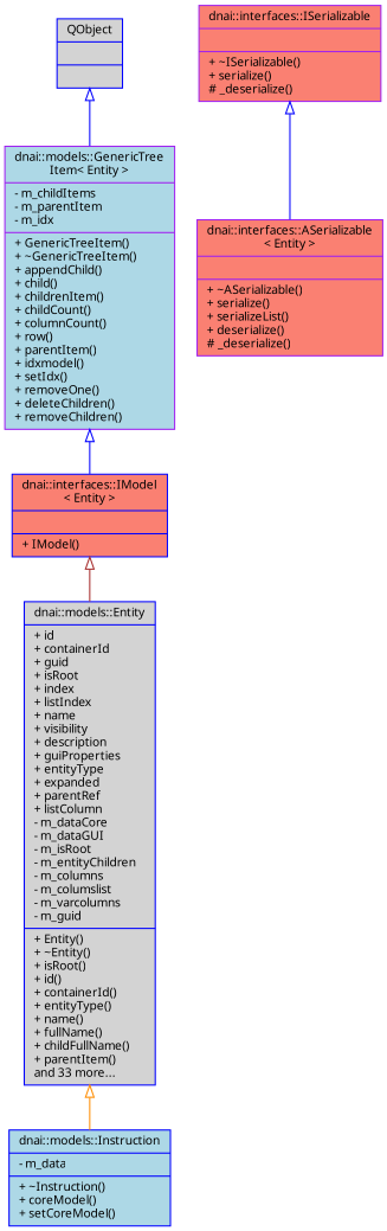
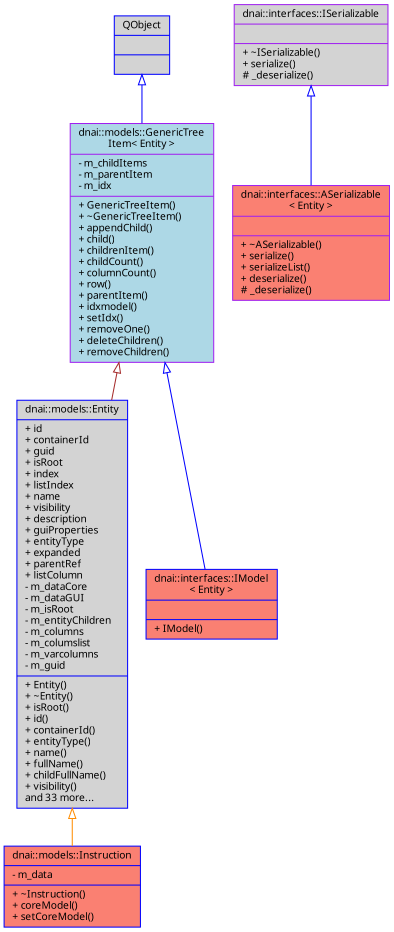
  digraph {
    fontname="Noto Sans"
    node [color=blue fillcolor=lightgrey fontname="Noto Sans" fontsize=10 shape=record style=filled]
    edge [arrowtail=onormal color=blue dir=back fontname="Noto Sans" fontsize=10 labelfontname=Helvetica labelfontsize=10 style=solid]
-   n1 [fontcolor=black height=0.2 label="{dnai::models::Entity\n|+ id\l+ containerId\l+ guid\l+ isRoot\l+ index\l+ listIndex\l+ name\l+ visibility\l+ description\l+ guiProperties\l+ entityType\l+ expanded\l+ parentRef\l+ listColumn\l- m_dataCore\l- m_dataGUI\l- m_isRoot\l- m_entityChildren\l- m_columns\l- m_columslist\l- m_varcolumns\l- m_guid\l|+ Entity()\l+ ~Entity()\l+ isRoot()\l+ id()\l+ containerId()\l+ entityType()\l+ name()\l+ fullName()\l+ childFullName()\l+ parentItem()\land 33 more...\l}" width=0.4]
-   n2 [fillcolor=lightblue height=0.2 label="{dnai::models::Instruction\n|- m_data\l|+ ~Instruction()\l+ coreModel()\l+ setCoreModel()\l}" width=0.4]
+   n1 [fontcolor=black height=0.2 label="{dnai::models::Entity\n|+ id\l+ containerId\l+ guid\l+ isRoot\l+ index\l+ listIndex\l+ name\l+ visibility\l+ description\l+ guiProperties\l+ entityType\l+ expanded\l+ parentRef\l+ listColumn\l- m_dataCore\l- m_dataGUI\l- m_isRoot\l- m_entityChildren\l- m_columns\l- m_columslist\l- m_varcolumns\l- m_guid\l|+ Entity()\l+ ~Entity()\l+ isRoot()\l+ id()\l+ containerId()\l+ entityType()\l+ name()\l+ fullName()\l+ childFullName()\l+ visibility()\land 33 more...\l}" width=0.4]
+   n2 [fillcolor=salmon height=0.2 label="{dnai::models::Instruction\n|- m_data\l|+ ~Instruction()\l+ coreModel()\l+ setCoreModel()\l}" width=0.4]
    n3 [fillcolor=salmon height=0.2 label="{dnai::interfaces::IModel\l\< Entity \>\n||+ IModel()\l}" width=0.4]
    n4 [color=purple fillcolor=lightblue height=0.2 label="{dnai::models::GenericTree\lItem\< Entity \>\n|- m_childItems\l- m_parentItem\l- m_idx\l|+ GenericTreeItem()\l+ ~GenericTreeItem()\l+ appendChild()\l+ child()\l+ childrenItem()\l+ childCount()\l+ columnCount()\l+ row()\l+ parentItem()\l+ idxmodel()\l+ setIdx()\l+ removeOne()\l+ deleteChildren()\l+ removeChildren()\l}" width=0.4]
    n5 [height=0.2 label="{QObject\n||}" width=0.4]
    n6 [color=purple fillcolor=salmon height=0.2 label="{dnai::interfaces::ASerializable\l\< Entity \>\n||+ ~ASerializable()\l+ serialize()\l+ serializeList()\l+ deserialize()\l# _deserialize()\l}" width=0.4]
-   n7 [color=purple fillcolor=salmon height=0.2 label="{dnai::interfaces::ISerializable\n||+ ~ISerializable()\l+ serialize()\l# _deserialize()\l}" width=0.4]
+   n7 [color=purple height=0.2 label="{dnai::interfaces::ISerializable\n||+ ~ISerializable()\l+ serialize()\l# _deserialize()\l}" width=0.4]
    n1 -> n2 [color=darkorange]
-   n3 -> n1 [color=brown]
+   n4 -> n1 [color=brown]
    n4 -> n3
    n5 -> n4
    n7 -> n6
  }
